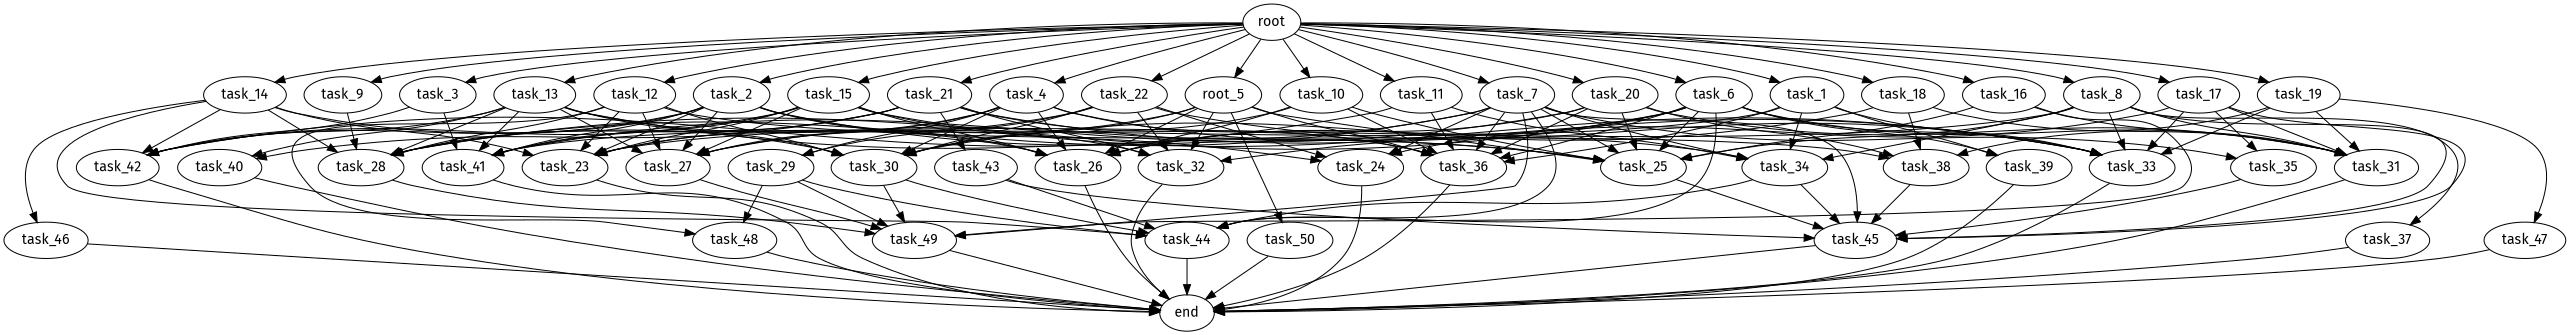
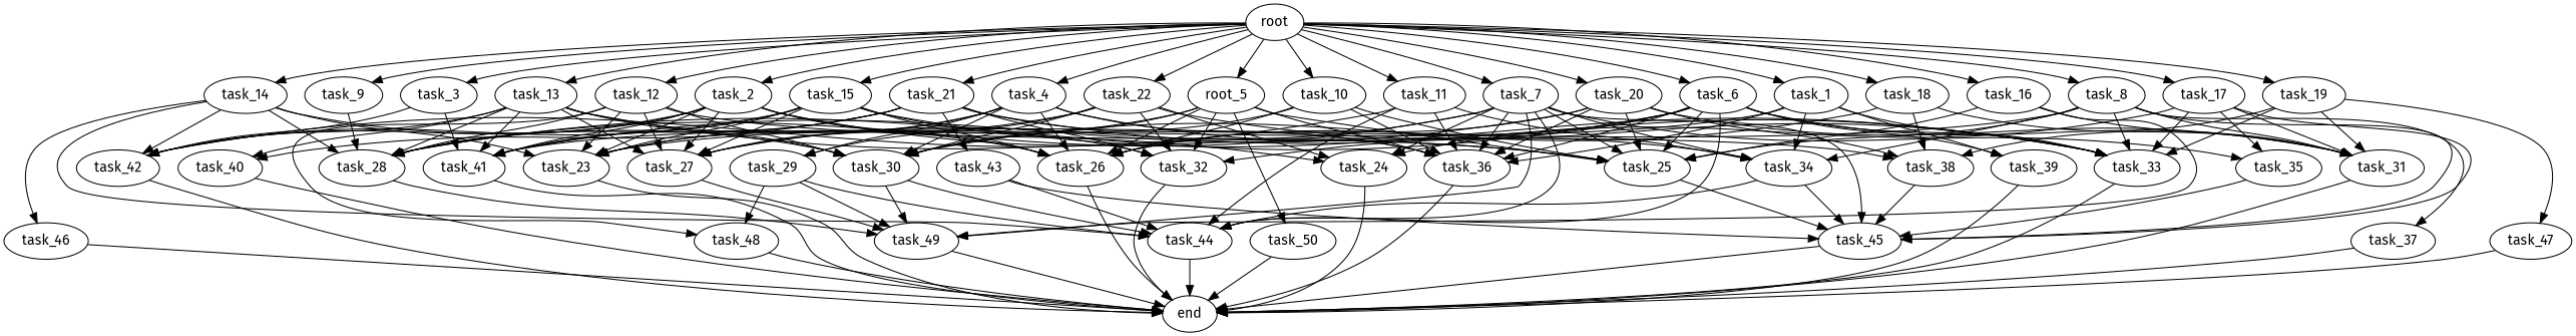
  digraph {
    fontname="Fira Sans"
    node [fontname="Fira Sans"]
    edge [fontname="Fira Sans"]
    root
    task_1
    task_2
    task_3
    task_4
    n6 [label=root_5]
    task_6
    task_7
    task_8
    task_9
    task_10
    task_11
    task_12
    task_13
    task_14
    task_15
    task_16
    task_17
    task_18
    task_19
    task_20
    task_21
    task_22
    task_33
    task_34
    task_36
    task_39
    task_41
    task_23
    task_25
    task_26
    task_27
    task_28
    task_32
    task_42
    task_29
    task_30
    task_50
    task_31
    task_44
    task_24
    task_35
    task_45
    task_49
    task_37
    task_38
    task_48
    task_40
    task_46
    task_47
    task_43
    end
    root -> task_1
    root -> task_2
    root -> task_3
    root -> task_4
    root -> n6
    root -> task_6
    root -> task_7
    root -> task_8
    root -> task_9
    root -> task_10
    root -> task_11
    root -> task_12
    root -> task_13
    root -> task_14
    root -> task_15
    root -> task_16
    root -> task_17
    root -> task_18
    root -> task_19
    root -> task_20
    root -> task_21
    root -> task_22
    task_1 -> task_33
    task_1 -> task_34
    task_1 -> task_36
    task_1 -> task_39
    task_1 -> task_41
    task_2 -> task_41
    task_2 -> task_23
    task_2 -> task_25
    task_2 -> task_26
    task_2 -> task_27
    task_2 -> task_28
    task_2 -> task_32
    task_2 -> task_42
    task_3 -> task_41
    task_3 -> task_42
    task_4 -> task_34
    task_4 -> task_36
    task_4 -> task_23
    task_4 -> task_26
    task_4 -> task_27
    task_4 -> task_29
    task_4 -> task_30
    n6 -> task_36
    n6 -> task_25
    n6 -> task_26
    n6 -> task_27
    n6 -> task_32
    n6 -> task_30
    n6 -> task_50
    task_6 -> task_33
    task_6 -> task_36
    task_6 -> task_39
    task_6 -> task_25
    task_6 -> task_26
    task_6 -> task_28
    task_6 -> task_32
    task_6 -> task_31
    task_6 -> task_44
    task_7 -> task_34
    task_7 -> task_36
    task_7 -> task_25
    task_7 -> task_27
    task_7 -> task_28
    task_7 -> task_44
    task_7 -> task_24
    task_7 -> task_35
    task_7 -> task_45
    task_7 -> task_49
    task_8 -> task_33
    task_8 -> task_34
    task_8 -> task_23
    task_8 -> task_25
    task_8 -> task_31
    task_8 -> task_45
    task_8 -> task_37
    task_9 -> task_28
    task_10 -> task_36
    task_10 -> task_25
    task_10 -> task_26
    task_10 -> task_30
    task_11 -> task_34
    task_11 -> task_36
    task_11 -> task_42
+   task_11 -> task_44
    task_12 -> task_23
    task_12 -> task_27
    task_12 -> task_28
    task_12 -> task_30
    task_12 -> task_38
    task_12 -> task_48
    task_13 -> task_41
    task_13 -> task_25
    task_13 -> task_26
    task_13 -> task_27
    task_13 -> task_28
    task_13 -> task_42
    task_13 -> task_30
    task_13 -> task_40
    task_14 -> task_23
    task_14 -> task_28
    task_14 -> task_42
    task_14 -> task_30
    task_14 -> task_44
    task_14 -> task_46
    task_15 -> task_33
    task_15 -> task_41
    task_15 -> task_23
    task_15 -> task_26
    task_15 -> task_27
    task_15 -> task_42
    task_15 -> task_24
    task_16 -> task_25
    task_16 -> task_31
    task_16 -> task_49
    task_17 -> task_33
    task_17 -> task_31
    task_17 -> task_24
    task_17 -> task_35
    task_17 -> task_45
    task_18 -> task_30
    task_18 -> task_31
    task_18 -> task_38
    task_19 -> task_33
    task_19 -> task_31
    task_19 -> task_38
    task_19 -> task_47
    task_20 -> task_36
    task_20 -> task_41
    task_20 -> task_25
    task_20 -> task_26
    task_20 -> task_31
    task_20 -> task_38
    task_21 -> task_33
    task_21 -> task_36
    task_21 -> task_41
    task_21 -> task_28
    task_21 -> task_32
    task_21 -> task_40
    task_21 -> task_43
    task_22 -> task_33
    task_22 -> task_23
    task_22 -> task_32
    task_22 -> task_29
    task_22 -> task_30
    task_22 -> task_24
    task_33 -> end
    task_34 -> task_44
    task_34 -> task_45
    task_36 -> end
    task_39 -> end
    task_41 -> end
    task_23 -> end
    task_25 -> task_45
    task_26 -> end
    task_27 -> task_49
    task_28 -> task_49
    task_32 -> end
    task_42 -> end
    task_29 -> task_44
    task_29 -> task_49
    task_29 -> task_48
    task_30 -> task_44
    task_30 -> task_49
    task_50 -> end
    task_31 -> end
    task_44 -> end
    task_24 -> end
    task_35 -> task_45
    task_45 -> end
    task_49 -> end
    task_37 -> end
    task_38 -> task_45
    task_48 -> end
    task_40 -> end
    task_46 -> end
    task_47 -> end
    task_43 -> task_44
    task_43 -> task_45
  }
